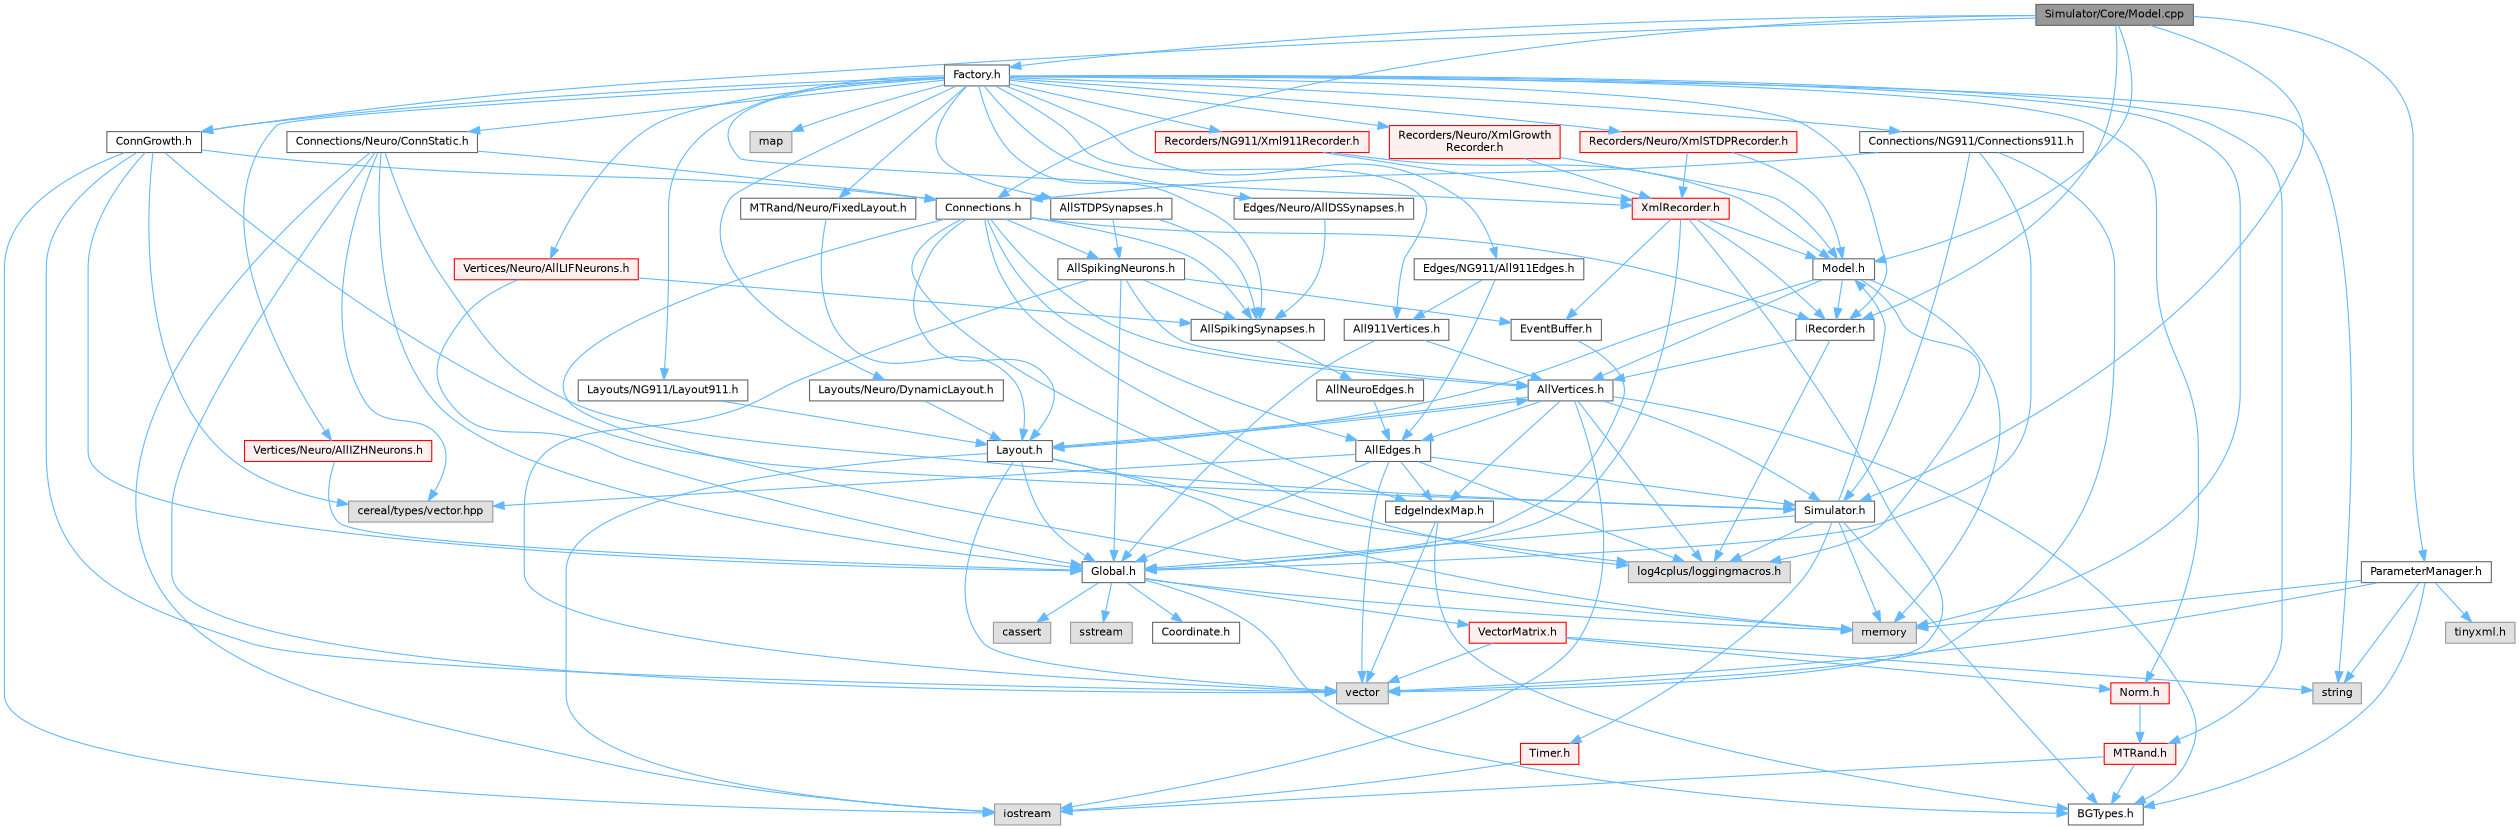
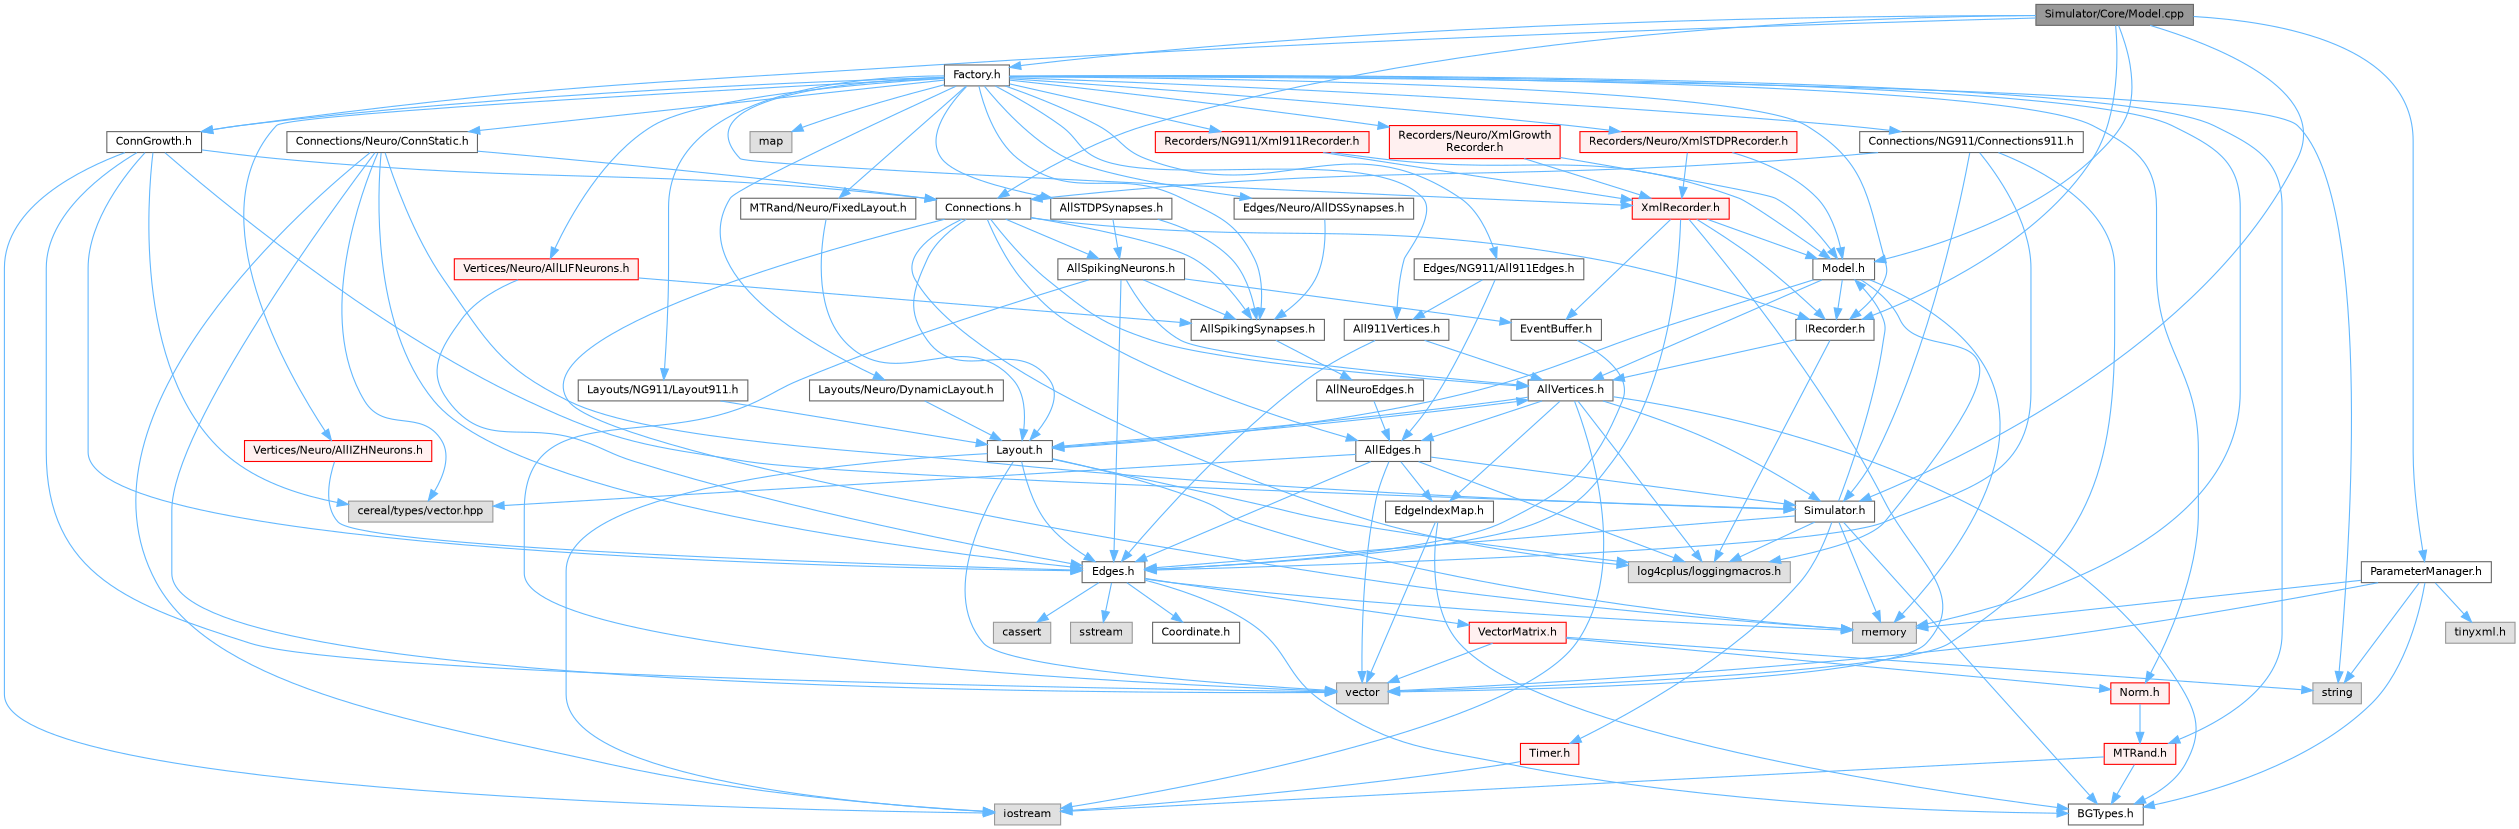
  digraph {
    node [color=grey40 fillcolor=white fontname=Helvetica fontsize=10 shape=box style=filled]
    edge [color=steelblue1 fontname=Helvetica fontsize=10 labelfontname=Helvetica labelfontsize=10 style=solid]
    n1 [color=gray40 fillcolor=grey60 fontcolor=black height=0.2 label="Simulator/Core/Model.cpp" width=0.4]
    n2 [height=0.2 label="Model.h" width=0.4]
    n3 [height=0.2 label="Simulator.h" width=0.4]
    n4 [height=0.2 label="IRecorder.h" width=0.4]
    n5 [height=0.2 label="ConnGrowth.h" width=0.4]
    n6 [height=0.2 label="Connections.h" width=0.4]
    n7 [height=0.2 label="Factory.h" width=0.4]
    n8 [height=0.2 label="ParameterManager.h" width=0.4]
    n9 [height=0.2 label="AllVertices.h" width=0.4]
    n10 [color=grey60 fillcolor="#E0E0E0" height=0.2 label=memory width=0.4]
    n11 [color=grey60 fillcolor="#E0E0E0" height=0.2 label="log4cplus/loggingmacros.h" width=0.4]
    n12 [height=0.2 label="Layout.h" width=0.4]
    n13 [height=0.2 label="BGTypes.h" width=0.4]
-   n14 [height=0.2 label="Global.h" width=0.4]
+   n14 [height=0.2 label="Edges.h" width=0.4]
    n15 [color=red fillcolor="#FFF0F0" height=0.2 label="Timer.h" width=0.4]
    n16 [color=grey60 fillcolor="#E0E0E0" height=0.2 label=iostream width=0.4]
    n17 [color=grey60 fillcolor="#E0E0E0" height=0.2 label=vector width=0.4]
    n18 [color=grey60 fillcolor="#E0E0E0" height=0.2 label="cereal/types/vector.hpp" width=0.4]
    n19 [height=0.2 label="AllEdges.h" width=0.4]
    n20 [height=0.2 label="EdgeIndexMap.h" width=0.4]
    n21 [height=0.2 label="AllSpikingNeurons.h" width=0.4]
    n22 [height=0.2 label="AllSpikingSynapses.h" width=0.4]
    n23 [color=red fillcolor="#FFF0F0" height=0.2 label="Norm.h" width=0.4]
    n24 [color=grey60 fillcolor="#E0E0E0" height=0.2 label=string width=0.4]
    n25 [color=red fillcolor="#FFF0F0" height=0.2 label="MTRand.h" width=0.4]
    n26 [color=grey60 fillcolor="#E0E0E0" height=0.2 label=map width=0.4]
    n27 [height=0.2 label="Connections/NG911/Connections911.h" width=0.4]
    n28 [height=0.2 label="Connections/Neuro/ConnStatic.h" width=0.4]
    n29 [height=0.2 label="Edges/NG911/All911Edges.h" width=0.4]
    n30 [height=0.2 label="All911Vertices.h" width=0.4]
    n31 [height=0.2 label="Edges/Neuro/AllDSSynapses.h" width=0.4]
    n32 [height=0.2 label="AllSTDPSynapses.h" width=0.4]
    n33 [height=0.2 label="Layouts/NG911/Layout911.h" width=0.4]
    n34 [height=0.2 label="Layouts/Neuro/DynamicLayout.h" width=0.4]
    n35 [height=0.2 label="MTRand/Neuro/FixedLayout.h" width=0.4]
    n36 [color=red fillcolor="#FFF0F0" height=0.2 label="Vertices/Neuro/AllIZHNeurons.h" width=0.4]
    n37 [color=red fillcolor="#FFF0F0" height=0.2 label="Vertices/Neuro/AllLIFNeurons.h" width=0.4]
    n38 [color=red fillcolor="#FFF0F0" height=0.2 label="Recorders/NG911/Xml911Recorder.h" width=0.4]
    n39 [color=red fillcolor="#FFF0F0" height=0.2 label="XmlRecorder.h" width=0.4]
    n40 [color=red fillcolor="#FFF0F0" height=0.2 label="Recorders/Neuro/XmlGrowth\lRecorder.h" width=0.4]
    n41 [color=red fillcolor="#FFF0F0" height=0.2 label="Recorders/Neuro/XmlSTDPRecorder.h" width=0.4]
    n42 [color=grey60 fillcolor="#E0E0E0" height=0.2 label="tinyxml.h" width=0.4]
    n43 [color=grey60 fillcolor="#E0E0E0" height=0.2 label=cassert width=0.4]
    n44 [color=grey60 fillcolor="#E0E0E0" height=0.2 label=sstream width=0.4]
    n45 [height=0.2 label="Coordinate.h" width=0.4]
    n46 [color=red fillcolor="#FFF0F0" height=0.2 label="VectorMatrix.h" width=0.4]
    n47 [height=0.2 label="EventBuffer.h" width=0.4]
    n48 [height=0.2 label="AllNeuroEdges.h" width=0.4]
    n1 -> n2
    n1 -> n3
    n1 -> n4
    n1 -> n5
    n1 -> n6
    n1 -> n7
    n1 -> n8
    n2 -> n4
    n2 -> n9
    n2 -> n10
    n2 -> n11
    n2 -> n12
    n3 -> n2
    n3 -> n10
    n3 -> n11
    n3 -> n13
    n3 -> n14
    n3 -> n15
    n4 -> n9
    n4 -> n11
    n5 -> n3
    n5 -> n6
    n5 -> n14
    n5 -> n16
    n5 -> n17
    n5 -> n18
    n6 -> n4
    n6 -> n9
    n6 -> n10
    n6 -> n11
    n6 -> n12
    n6 -> n19
-   n6 -> n20
    n6 -> n21
    n6 -> n22
    n7 -> n4
    n7 -> n5
    n7 -> n10
    n7 -> n22
    n7 -> n23
    n7 -> n24
    n7 -> n25
    n7 -> n26
    n7 -> n27
    n7 -> n28
    n7 -> n29
    n7 -> n30
    n7 -> n31
    n7 -> n32
    n7 -> n33
    n7 -> n34
    n7 -> n35
    n7 -> n36
    n7 -> n37
    n7 -> n38
    n7 -> n39
    n7 -> n40
    n7 -> n41
    n8 -> n10
    n8 -> n13
    n8 -> n17
    n8 -> n24
    n8 -> n42
    n9 -> n3
    n9 -> n11
    n9 -> n12
    n9 -> n13
    n9 -> n16
    n9 -> n19
    n9 -> n20
    n12 -> n9
    n12 -> n10
    n12 -> n11
    n12 -> n14
    n12 -> n16
    n12 -> n17
    n14 -> n10
    n14 -> n13
    n14 -> n43
    n14 -> n44
    n14 -> n45
    n14 -> n46
    n15 -> n16
    n19 -> n3
    n19 -> n11
    n19 -> n14
    n19 -> n17
    n19 -> n18
    n19 -> n20
    n20 -> n13
    n20 -> n17
    n21 -> n9
    n21 -> n14
    n21 -> n17
    n21 -> n22
    n21 -> n47
    n22 -> n48
    n23 -> n25
    n25 -> n13
    n25 -> n16
    n27 -> n3
    n27 -> n6
    n27 -> n14
    n27 -> n17
    n28 -> n3
    n28 -> n6
    n28 -> n14
    n28 -> n16
    n28 -> n17
    n28 -> n18
    n29 -> n19
    n29 -> n30
    n30 -> n9
    n30 -> n14
    n31 -> n22
    n32 -> n21
    n32 -> n22
    n33 -> n12
    n34 -> n12
    n35 -> n12
    n36 -> n14
    n37 -> n14
    n37 -> n22
    n38 -> n2
    n38 -> n39
    n39 -> n2
    n39 -> n4
    n39 -> n14
    n39 -> n17
    n39 -> n47
    n40 -> n2
    n40 -> n39
    n41 -> n2
    n41 -> n39
    n46 -> n17
    n46 -> n23
    n46 -> n24
    n47 -> n14
    n48 -> n19
  }
